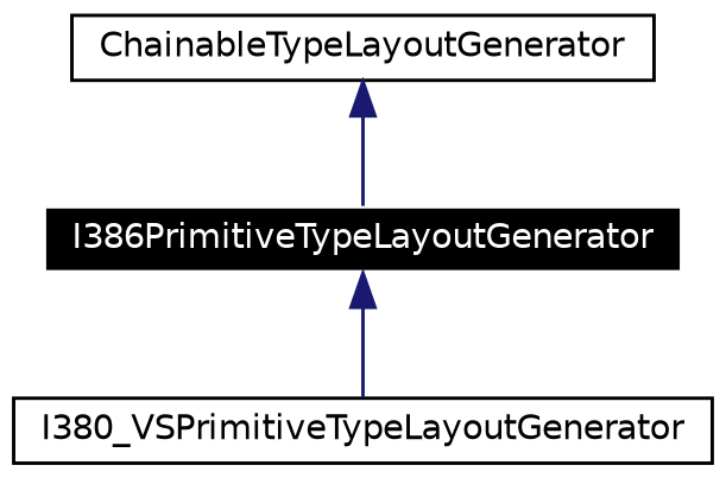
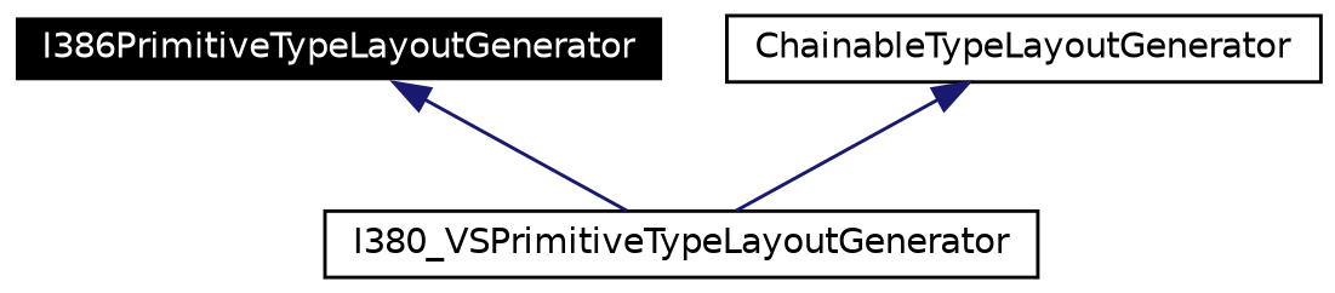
  digraph {
    node [color=black fontname=Helvetica fontsize=10 shape=record]
    edge [color=midnightblue dir=back fontname=Helvetica fontsize=10 labelfontname=Helvetica labelfontsize=10 style=solid]
    n1 [color=white fillcolor=black fontcolor=white height=0.2 label=I386PrimitiveTypeLayoutGenerator style=filled width=0.4]
    n2 [height=0.2 label=I380_VSPrimitiveTypeLayoutGenerator width=0.4]
    n3 [height=0.2 label=ChainableTypeLayoutGenerator width=0.4]
    n1 -> n2
-   n3 -> n1
+   n3 -> n2
  }
